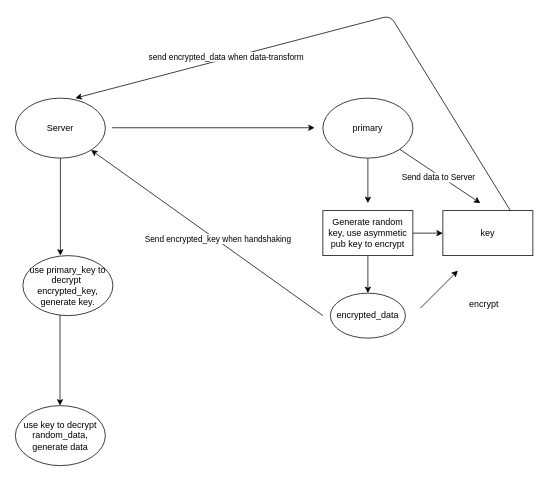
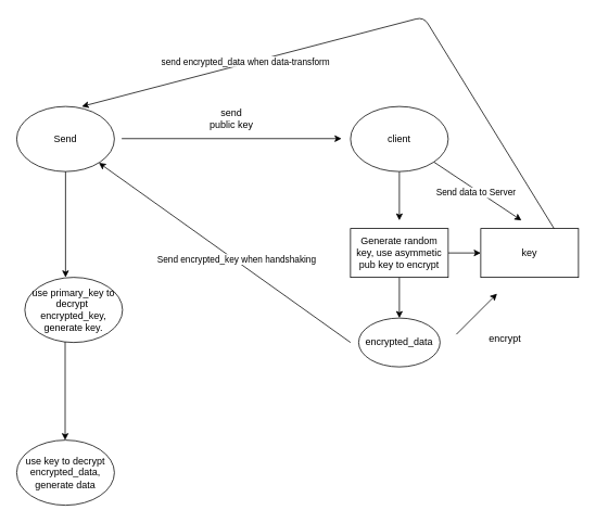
  <mxCell id="0" />
  <mxCell id="1" parent="0" />
- <mxCell id="2" value="Server" style="ellipse;whiteSpace=wrap;html=1;" vertex="1" parent="1"><mxGeometry x="20" y="130" width="120" height="80" as="geometry" /></mxCell>
+ <mxCell id="2" value="Send" style="ellipse;whiteSpace=wrap;html=1;" vertex="1" parent="1"><mxGeometry x="20" y="130" width="120" height="80" as="geometry" /></mxCell>
  <mxCell id="3" style="edgeStyle=none;html=1;exitX=0.5;exitY=1;exitDx=0;exitDy=0;" edge="1" parent="1" source="4"><mxGeometry relative="1" as="geometry"><mxPoint x="490" y="270" as="targetPoint" /></mxGeometry></mxCell>
- <mxCell id="4" value="primary" style="ellipse;whiteSpace=wrap;html=1;" vertex="1" parent="1"><mxGeometry x="430" y="130" width="120" height="80" as="geometry" /></mxCell>
+ <mxCell id="4" value="client" style="ellipse;whiteSpace=wrap;html=1;" vertex="1" parent="1"><mxGeometry x="430" y="130" width="120" height="80" as="geometry" /></mxCell>
  <mxCell id="5" value="" style="endArrow=classic;html=1;" edge="1" parent="1"><mxGeometry width="50" height="50" relative="1" as="geometry"><mxPoint x="149" y="169.5" as="sourcePoint" /><mxPoint x="419" y="169.5" as="targetPoint" /></mxGeometry></mxCell>
+ <mxCell id="6" value="send public key" style="text;html=1;strokeColor=none;fillColor=none;align=center;verticalAlign=middle;whiteSpace=wrap;rounded=0;" vertex="1" parent="1"><mxGeometry x="254" y="130" width="60" height="30" as="geometry" /></mxCell>
  <mxCell id="7" style="edgeStyle=none;html=1;exitX=1;exitY=0.5;exitDx=0;exitDy=0;entryX=0;entryY=0.5;entryDx=0;entryDy=0;" edge="1" parent="1" source="9" target="12"><mxGeometry relative="1" as="geometry" /></mxCell>
  <mxCell id="8" style="edgeStyle=none;html=1;exitX=0.5;exitY=1;exitDx=0;exitDy=0;" edge="1" parent="1" source="9"><mxGeometry relative="1" as="geometry"><mxPoint x="490" y="390" as="targetPoint" /></mxGeometry></mxCell>
  <mxCell id="9" value="Generate random key, use asymmetic pub key to encrypt" style="rounded=0;whiteSpace=wrap;html=1;" vertex="1" parent="1"><mxGeometry x="430" y="280" width="120" height="60" as="geometry" /></mxCell>
  <mxCell id="10" value="" style="endArrow=classic;html=1;exitX=1;exitY=1;exitDx=0;exitDy=0;" edge="1" parent="1" source="4"><mxGeometry width="50" height="50" relative="1" as="geometry"><mxPoint x="560" y="260" as="sourcePoint" /><mxPoint x="640" y="270" as="targetPoint" /><Array as="points" /></mxGeometry></mxCell>
  <mxCell id="11" value="Send data to Server" style="edgeLabel;html=1;align=center;verticalAlign=middle;resizable=0;points=[];" vertex="1" connectable="0" parent="10"><mxGeometry x="-0.025" y="-3" relative="1" as="geometry"><mxPoint as="offset" /></mxGeometry></mxCell>
  <mxCell id="12" value="key" style="rounded=0;whiteSpace=wrap;html=1;" vertex="1" parent="1"><mxGeometry x="590" y="280" width="120" height="60" as="geometry" /></mxCell>
  <mxCell id="13" value="encrypted_data" style="ellipse;whiteSpace=wrap;html=1;" vertex="1" parent="1"><mxGeometry x="440" y="390" width="100" height="60" as="geometry" /></mxCell>
  <mxCell id="14" value="" style="endArrow=classic;html=1;" edge="1" parent="1"><mxGeometry width="50" height="50" relative="1" as="geometry"><mxPoint x="560" y="410" as="sourcePoint" /><mxPoint x="610" y="360" as="targetPoint" /></mxGeometry></mxCell>
- <mxCell id="15" value="encrypt" style="text;html=1;strokeColor=none;fillColor=none;align=center;verticalAlign=middle;whiteSpace=wrap;rounded=0;" vertex="1" parent="1"><mxGeometry x="615" y="390" width="60" height="30" as="geometry" /></mxCell>
+ <mxCell id="15" value="encrypt" style="text;html=1;strokeColor=none;fillColor=none;align=center;verticalAlign=middle;whiteSpace=wrap;rounded=0;" vertex="1" parent="1"><mxGeometry x="590" y="400" width="60" height="30" as="geometry" /></mxCell>
  <mxCell id="16" value="" style="endArrow=classic;html=1;" edge="1" parent="1" target="2"><mxGeometry width="50" height="50" relative="1" as="geometry"><mxPoint x="430" y="420" as="sourcePoint" /><mxPoint x="370" y="360" as="targetPoint" /></mxGeometry></mxCell>
  <mxCell id="17" value="Send encrypted_key when handshaking" style="edgeLabel;html=1;align=center;verticalAlign=middle;resizable=0;points=[];" vertex="1" connectable="0" parent="16"><mxGeometry x="-0.085" y="-2" relative="1" as="geometry"><mxPoint as="offset" /></mxGeometry></mxCell>
  <mxCell id="18" value="" style="endArrow=classic;html=1;strokeColor=default;" edge="1" parent="1"><mxGeometry width="50" height="50" relative="1" as="geometry"><mxPoint x="680" y="280" as="sourcePoint" /><mxPoint x="100" y="130" as="targetPoint" /><Array as="points"><mxPoint x="520" y="20" /></Array></mxGeometry></mxCell>
  <mxCell id="19" value="send encrypted_data when data-transform" style="edgeLabel;html=1;align=center;verticalAlign=middle;resizable=0;points=[];" vertex="1" connectable="0" parent="18"><mxGeometry x="0.436" y="-3" relative="1" as="geometry"><mxPoint as="offset" /></mxGeometry></mxCell>
  <mxCell id="20" value="" style="endArrow=classic;html=1;strokeColor=default;exitX=0.5;exitY=1;exitDx=0;exitDy=0;" edge="1" parent="1" source="2"><mxGeometry width="50" height="50" relative="1" as="geometry"><mxPoint x="40" y="350" as="sourcePoint" /><mxPoint x="80" y="340" as="targetPoint" /></mxGeometry></mxCell>
  <mxCell id="21" value="" style="endArrow=classic;html=1;strokeColor=default;exitX=0.5;exitY=1;exitDx=0;exitDy=0;" edge="1" parent="1"><mxGeometry width="50" height="50" relative="1" as="geometry"><mxPoint x="79.5" y="410" as="sourcePoint" /><mxPoint x="79.5" y="540" as="targetPoint" /></mxGeometry></mxCell>
  <mxCell id="22" value="use primary_key to decrypt&amp;nbsp; encrypted_key,&lt;br&gt;generate key." style="ellipse;whiteSpace=wrap;html=1;" vertex="1" parent="1"><mxGeometry x="30" y="340" width="120" height="80" as="geometry" /></mxCell>
- <mxCell id="23" value="use key to decrypt random_data,&lt;br&gt;generate data" style="ellipse;whiteSpace=wrap;html=1;" vertex="1" parent="1"><mxGeometry x="20" y="540" width="120" height="80" as="geometry" /></mxCell>
+ <mxCell id="23" value="use key to decrypt encrypted_data,&lt;br&gt;generate data" style="ellipse;whiteSpace=wrap;html=1;" vertex="1" parent="1"><mxGeometry x="20" y="540" width="120" height="80" as="geometry" /></mxCell>
